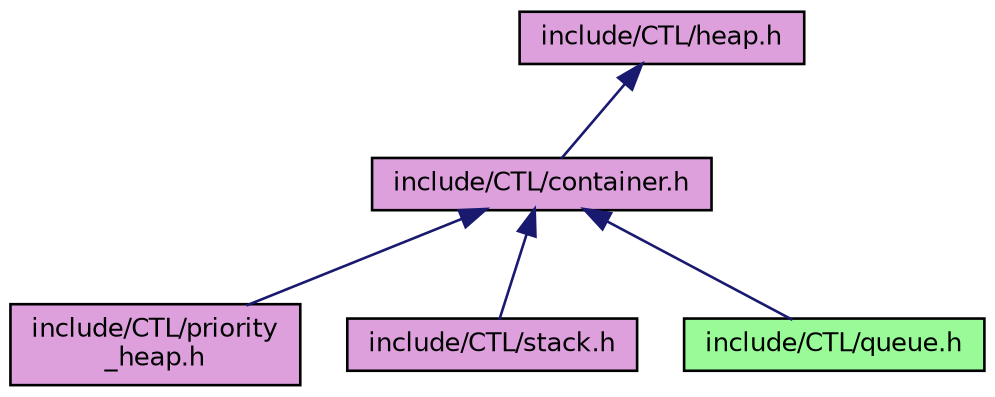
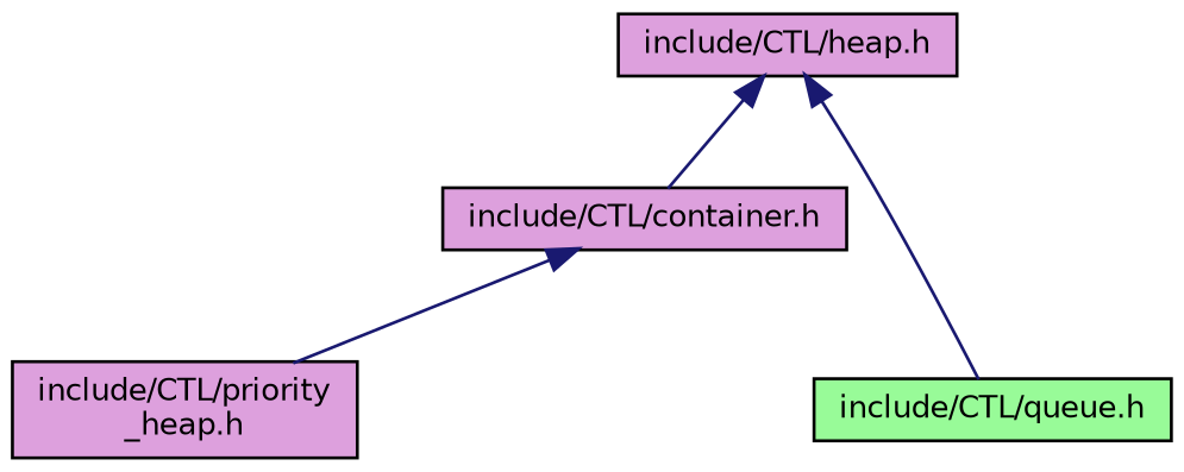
  digraph {
    node [color=black fillcolor=plum fontname=Helvetica fontsize=10 shape=record style=filled]
    edge [color=midnightblue dir=back fontname=Helvetica fontsize=10 labelfontname=Helvetica labelfontsize=10 style=solid]
    n1 [fontcolor=black height=0.2 label="include/CTL/container.h" width=0.4]
    n2 [height=0.2 label="include/CTL/priority\l_heap.h" width=0.4]
    n3 [fillcolor=palegreen height=0.2 label="include/CTL/queue.h" width=0.4]
-   n4 [height=0.2 label="include/CTL/stack.h" width=0.4]
    n5 [height=0.2 label="include/CTL/heap.h" width=0.4]
    n1 -> n2
-   n1 -> n3
-   n1 -> n4
+   n5 -> n3
    n5 -> n1
  }
